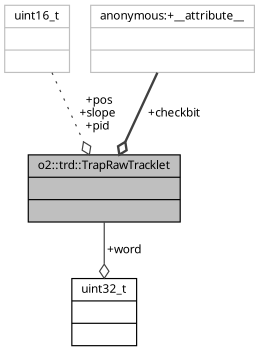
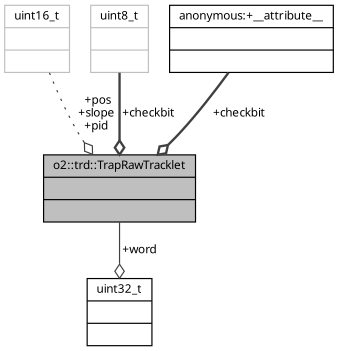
  digraph {
    fontname="Noto Sans"
    node [color=grey75 fontname="Noto Sans" fontsize=10 shape=record]
    edge [arrowhead=odiamond color=grey25 fontname="Noto Sans" fontsize=10 labelfontname=Helvetica labelfontsize=10 style=bold]
    n1 [color=black fillcolor=grey75 fontcolor=black height=0.2 label="{o2::trd::TrapRawTracklet\n||}" style=filled width=0.4]
    n2 [color=black height=0.2 label="{uint32_t\n||}" width=0.4]
    n3 [height=0.2 label="{uint16_t\n||}" width=0.4]
-   n5 [height=0.2 label="{anonymous:+__attribute__\n||}" width=0.4]
+   n4 [height=0.2 label="{uint8_t\n||}" width=0.4]
+   n5 [color=black height=0.2 label="{anonymous:+__attribute__\n||}" width=0.4]
    n1 -> n2 [label=" +word" style=solid]
    n3 -> n1 [label=" +pos\n+slope\n+pid" style=dotted]
+   n4 -> n1 [label=" +checkbit"]
    n5 -> n1 [label=" +checkbit"]
  }
